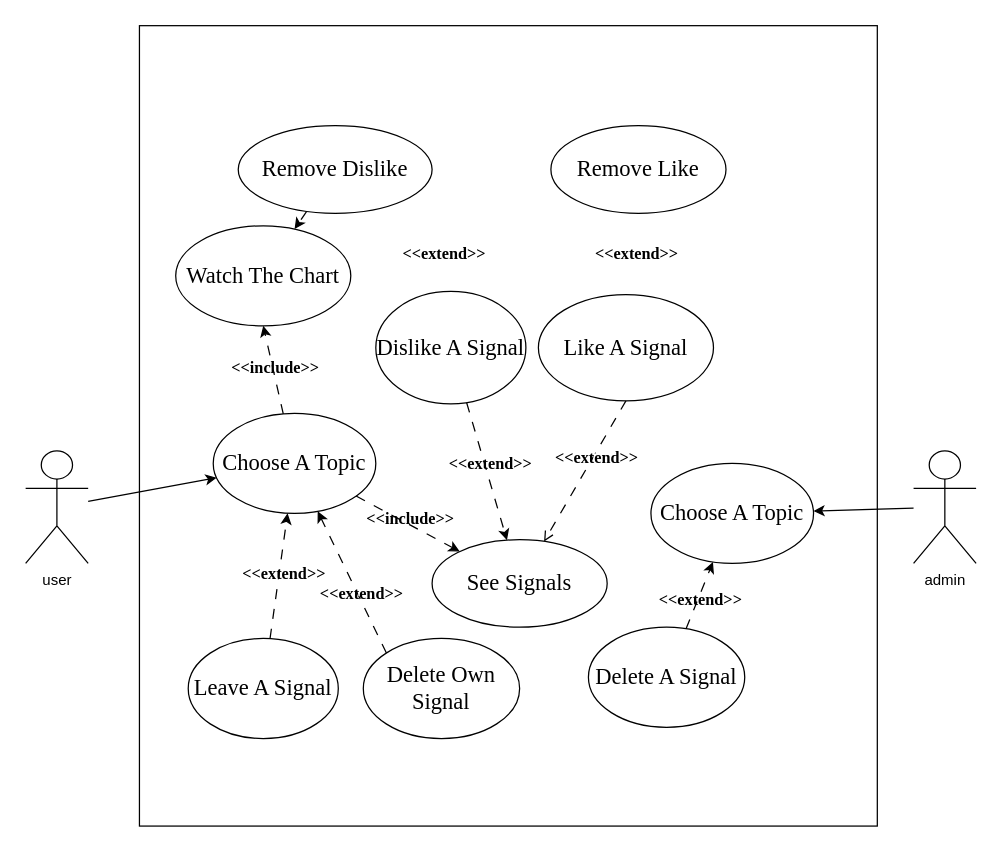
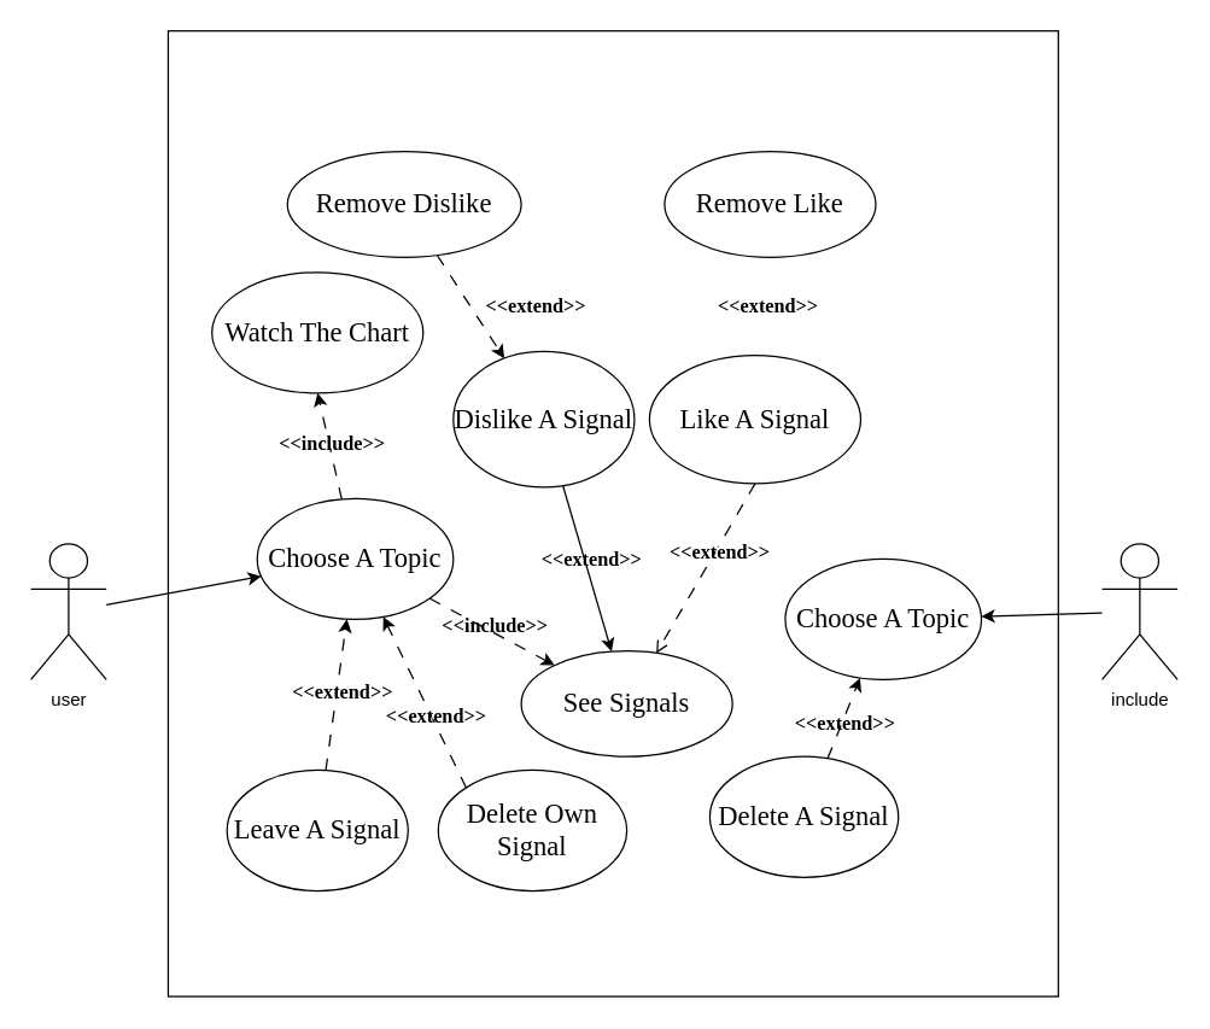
  <mxCell id="0" />
  <mxCell id="1" parent="0" />
  <mxCell id="2" value="" style="rounded=0;whiteSpace=wrap;html=1;" parent="1" vertex="1"><mxGeometry x="111" y="20" width="590" height="640" as="geometry" /></mxCell>
  <mxCell id="3" value="user" style="shape=umlActor;verticalLabelPosition=bottom;verticalAlign=top;html=1;" parent="1" vertex="1"><mxGeometry x="20" y="360" width="50" height="90" as="geometry" /></mxCell>
  <mxCell id="4" value="&lt;font style=&quot;font-size: 18px;&quot; face=&quot;Comic Sans MS&quot;&gt;Choose A Topic&lt;/font&gt;" style="ellipse;whiteSpace=wrap;html=1;" parent="1" vertex="1"><mxGeometry x="170" y="330" width="130" height="80" as="geometry" /></mxCell>
  <mxCell id="5" value="Leave A Signal" style="ellipse;whiteSpace=wrap;html=1;fontFamily=Comic Sans MS;fontSize=18;" parent="1" vertex="1"><mxGeometry x="150" y="510" width="120" height="80" as="geometry" /></mxCell>
  <mxCell id="6" value="Like A Signal" style="ellipse;whiteSpace=wrap;html=1;fontFamily=Comic Sans MS;fontSize=18;" parent="1" vertex="1"><mxGeometry x="430" y="235" width="140" height="85" as="geometry" /></mxCell>
  <mxCell id="7" value="Dislike A Signal" style="ellipse;whiteSpace=wrap;html=1;fontFamily=Comic Sans MS;fontSize=18;" parent="1" vertex="1"><mxGeometry x="300" y="232.5" width="120" height="90" as="geometry" /></mxCell>
  <mxCell id="8" value="See Signals" style="ellipse;whiteSpace=wrap;html=1;fontFamily=Comic Sans MS;fontSize=18;" parent="1" vertex="1"><mxGeometry x="345" y="431" width="140" height="70" as="geometry" /></mxCell>
  <mxCell id="9" value="" style="endArrow=classic;html=1;fontFamily=Comic Sans MS;fontSize=18;" parent="1" source="3" target="4" edge="1"><mxGeometry width="50" height="50" relative="1" as="geometry"><mxPoint x="390" y="420" as="sourcePoint" /><mxPoint x="440" y="370" as="targetPoint" /></mxGeometry></mxCell>
  <mxCell id="10" value="" style="endArrow=classic;html=1;fontFamily=Comic Sans MS;fontSize=18;dashed=1;dashPattern=8 8;" parent="1" source="4" target="8" edge="1"><mxGeometry width="50" height="50" relative="1" as="geometry"><mxPoint x="390" y="420" as="sourcePoint" /><mxPoint x="440" y="370" as="targetPoint" /></mxGeometry></mxCell>
  <mxCell id="11" value="" style="endArrow=open;html=1;dashed=1;dashPattern=8 8;fontFamily=Comic Sans MS;fontSize=18;exitX=0.5;exitY=1;exitDx=0;exitDy=0;" parent="1" source="6" target="8" edge="1"><mxGeometry width="50" height="50" relative="1" as="geometry"><mxPoint x="390" y="420" as="sourcePoint" /><mxPoint x="440" y="370" as="targetPoint" /></mxGeometry></mxCell>
- <mxCell id="12" value="" style="endArrow=classic;html=1;dashed=1;dashPattern=8 8;fontFamily=Comic Sans MS;fontSize=18;" parent="1" source="7" target="8" edge="1"><mxGeometry width="50" height="50" relative="1" as="geometry"><mxPoint x="390" y="420" as="sourcePoint" /><mxPoint x="440" y="370" as="targetPoint" /></mxGeometry></mxCell>
+ <mxCell id="12" value="" style="endArrow=classic;html=1;dashed=0;dashPattern=8 8;fontFamily=Comic Sans MS;fontSize=18;" parent="1" source="7" target="8" edge="1"><mxGeometry width="50" height="50" relative="1" as="geometry"><mxPoint x="390" y="420" as="sourcePoint" /><mxPoint x="440" y="370" as="targetPoint" /></mxGeometry></mxCell>
  <mxCell id="13" value="" style="endArrow=classic;html=1;dashed=1;dashPattern=8 8;fontFamily=Comic Sans MS;fontSize=18;" parent="1" source="5" target="4" edge="1"><mxGeometry width="50" height="50" relative="1" as="geometry"><mxPoint x="390" y="420" as="sourcePoint" /><mxPoint x="440" y="370" as="targetPoint" /></mxGeometry></mxCell>
  <mxCell id="14" value="Remove Dislike" style="ellipse;whiteSpace=wrap;html=1;fontFamily=Comic Sans MS;fontSize=18;" parent="1" vertex="1"><mxGeometry x="190" y="100" width="155" height="70" as="geometry" /></mxCell>
  <mxCell id="15" value="Remove Like" style="ellipse;whiteSpace=wrap;html=1;fontFamily=Comic Sans MS;fontSize=18;" parent="1" vertex="1"><mxGeometry x="440" y="100" width="140" height="70" as="geometry" /></mxCell>
- <mxCell id="16" value="" style="endArrow=classic;html=1;dashed=1;dashPattern=8 8;fontFamily=Comic Sans MS;fontSize=18;" parent="1" source="14" target="26" edge="1"><mxGeometry width="50" height="50" relative="1" as="geometry"><mxPoint x="390" y="420" as="sourcePoint" /><mxPoint x="440" y="370" as="targetPoint" /></mxGeometry></mxCell>
+ <mxCell id="16" value="" style="endArrow=classic;html=1;dashed=1;dashPattern=8 8;fontFamily=Comic Sans MS;fontSize=18;" parent="1" source="14" target="7" edge="1"><mxGeometry width="50" height="50" relative="1" as="geometry"><mxPoint x="390" y="420" as="sourcePoint" /><mxPoint x="440" y="370" as="targetPoint" /></mxGeometry></mxCell>
  <mxCell id="17" value="&amp;lt;&amp;lt;extend&amp;gt;&amp;gt;" style="text;align=center;fontStyle=1;verticalAlign=middle;spacingLeft=3;spacingRight=3;strokeColor=none;rotatable=0;points=[[0,0.5],[1,0.5]];portConstraint=eastwest;fontFamily=Comic Sans MS;fontSize=13;fillColor=default;whiteSpace=wrap;html=1;" parent="1" vertex="1"><mxGeometry x="224" y="455" width="5" height="5" as="geometry" /></mxCell>
  <mxCell id="18" value="&amp;lt;&amp;lt;extend&amp;gt;&amp;gt;" style="text;align=center;fontStyle=1;verticalAlign=middle;spacingLeft=3;spacingRight=3;strokeColor=none;rotatable=0;points=[[0,0.5],[1,0.5]];portConstraint=eastwest;fontFamily=Comic Sans MS;fontSize=13;fillColor=default;whiteSpace=wrap;html=1;" parent="1" vertex="1"><mxGeometry x="389" y="367" width="5" height="5" as="geometry" /></mxCell>
  <mxCell id="19" value="&amp;lt;&amp;lt;extend&amp;gt;&amp;gt;" style="text;align=center;fontStyle=1;verticalAlign=middle;spacingLeft=3;spacingRight=3;strokeColor=none;rotatable=0;points=[[0,0.5],[1,0.5]];portConstraint=eastwest;fontFamily=Comic Sans MS;fontSize=13;fillColor=default;whiteSpace=wrap;html=1;" parent="1" vertex="1"><mxGeometry x="474" y="362" width="5" height="5" as="geometry" /></mxCell>
  <mxCell id="20" value="&amp;lt;&amp;lt;extend&amp;gt;&amp;gt;" style="text;align=center;fontStyle=1;verticalAlign=middle;spacingLeft=3;spacingRight=3;strokeColor=none;rotatable=0;points=[[0,0.5],[1,0.5]];portConstraint=eastwest;fontFamily=Comic Sans MS;fontSize=13;fillColor=default;whiteSpace=wrap;html=1;" parent="1" vertex="1"><mxGeometry x="506" y="199" width="5" height="5" as="geometry" /></mxCell>
  <mxCell id="21" value="&amp;lt;&amp;lt;extend&amp;gt;&amp;gt;" style="text;align=center;fontStyle=1;verticalAlign=middle;spacingLeft=3;spacingRight=3;strokeColor=none;rotatable=0;points=[[0,0.5],[1,0.5]];portConstraint=eastwest;fontFamily=Comic Sans MS;fontSize=13;fillColor=default;whiteSpace=wrap;html=1;" parent="1" vertex="1"><mxGeometry x="352" y="199" width="5" height="5" as="geometry" /></mxCell>
  <mxCell id="22" value="&amp;lt;&amp;lt;include&amp;gt;&amp;gt;" style="text;align=center;fontStyle=1;verticalAlign=middle;spacingLeft=3;spacingRight=3;strokeColor=none;rotatable=0;points=[[0,0.5],[1,0.5]];portConstraint=eastwest;fontFamily=Comic Sans MS;fontSize=13;fillColor=default;whiteSpace=wrap;html=1;" parent="1" vertex="1"><mxGeometry x="325" y="411" width="5" height="5" as="geometry" /></mxCell>
- <mxCell id="23" value="admin" style="shape=umlActor;verticalLabelPosition=bottom;verticalAlign=top;html=1;" parent="1" vertex="1"><mxGeometry x="730" y="360" width="50" height="90" as="geometry" /></mxCell>
+ <mxCell id="23" value="include" style="shape=umlActor;verticalLabelPosition=bottom;verticalAlign=top;html=1;" parent="1" vertex="1"><mxGeometry x="730" y="360" width="50" height="90" as="geometry" /></mxCell>
  <mxCell id="24" value="Delete Own Signal" style="ellipse;whiteSpace=wrap;html=1;fontFamily=Comic Sans MS;fontSize=18;" parent="1" vertex="1"><mxGeometry x="290" y="510" width="125" height="80" as="geometry" /></mxCell>
  <mxCell id="25" value="" style="endArrow=classic;html=1;fontFamily=Comic Sans MS;fontSize=18;" parent="1" source="23" target="32" edge="1"><mxGeometry width="50" height="50" relative="1" as="geometry"><mxPoint x="410" y="350" as="sourcePoint" /><mxPoint x="460" y="300" as="targetPoint" /></mxGeometry></mxCell>
  <mxCell id="26" value="Watch The Chart" style="ellipse;whiteSpace=wrap;html=1;fontFamily=Comic Sans MS;fontSize=18;" parent="1" vertex="1"><mxGeometry x="140" y="180" width="140" height="80" as="geometry" /></mxCell>
  <mxCell id="27" value="" style="endArrow=classic;html=1;fontFamily=Comic Sans MS;fontSize=18;dashed=1;dashPattern=8 8;entryX=0.5;entryY=1;entryDx=0;entryDy=0;" parent="1" source="4" target="26" edge="1"><mxGeometry width="50" height="50" relative="1" as="geometry"><mxPoint x="410" y="340" as="sourcePoint" /><mxPoint x="460" y="290" as="targetPoint" /></mxGeometry></mxCell>
  <mxCell id="28" value="&amp;lt;&amp;lt;include&amp;gt;&amp;gt;" style="text;align=center;fontStyle=1;verticalAlign=middle;spacingLeft=3;spacingRight=3;strokeColor=none;rotatable=0;points=[[0,0.5],[1,0.5]];portConstraint=eastwest;fontFamily=Comic Sans MS;fontSize=13;fillColor=default;whiteSpace=wrap;html=1;" parent="1" vertex="1"><mxGeometry x="217" y="290" width="5" height="5" as="geometry" /></mxCell>
  <mxCell id="29" value="" style="endArrow=classic;html=1;dashed=1;dashPattern=8 8;fontFamily=Comic Sans MS;fontSize=18;exitX=0;exitY=0;exitDx=0;exitDy=0;" parent="1" source="24" target="4" edge="1"><mxGeometry width="50" height="50" relative="1" as="geometry"><mxPoint x="370" y="540" as="sourcePoint" /><mxPoint x="307.471" y="419.858" as="targetPoint" /></mxGeometry></mxCell>
  <mxCell id="30" value="&amp;lt;&amp;lt;extend&amp;gt;&amp;gt;" style="text;align=center;fontStyle=1;verticalAlign=middle;spacingLeft=3;spacingRight=3;strokeColor=none;rotatable=0;points=[[0,0.5],[1,0.5]];portConstraint=eastwest;fontFamily=Comic Sans MS;fontSize=13;fillColor=default;whiteSpace=wrap;html=1;" parent="1" vertex="1"><mxGeometry x="286" y="471" width="5" height="5" as="geometry" /></mxCell>
  <mxCell id="31" value="Delete A Signal" style="ellipse;whiteSpace=wrap;html=1;fontFamily=Comic Sans MS;fontSize=18;" parent="1" vertex="1"><mxGeometry x="470" y="501" width="125" height="80" as="geometry" /></mxCell>
  <mxCell id="32" value="&lt;font style=&quot;font-size: 18px;&quot; face=&quot;Comic Sans MS&quot;&gt;Choose A Topic&lt;/font&gt;" style="ellipse;whiteSpace=wrap;html=1;" parent="1" vertex="1"><mxGeometry x="520" y="370" width="130" height="80" as="geometry" /></mxCell>
  <mxCell id="33" value="" style="endArrow=classic;html=1;dashed=1;dashPattern=8 8;fontFamily=Comic Sans MS;fontSize=18;" parent="1" source="31" target="32" edge="1"><mxGeometry width="50" height="50" relative="1" as="geometry"><mxPoint x="555.665" y="550.296" as="sourcePoint" /><mxPoint x="570.002" y="450.003" as="targetPoint" /></mxGeometry></mxCell>
  <mxCell id="34" value="&amp;lt;&amp;lt;extend&amp;gt;&amp;gt;" style="text;align=center;fontStyle=1;verticalAlign=middle;spacingLeft=3;spacingRight=3;strokeColor=none;rotatable=0;points=[[0,0.5],[1,0.5]];portConstraint=eastwest;fontFamily=Comic Sans MS;fontSize=13;fillColor=default;whiteSpace=wrap;html=1;" parent="1" vertex="1"><mxGeometry x="557" y="476" width="5" height="5" as="geometry" /></mxCell>
